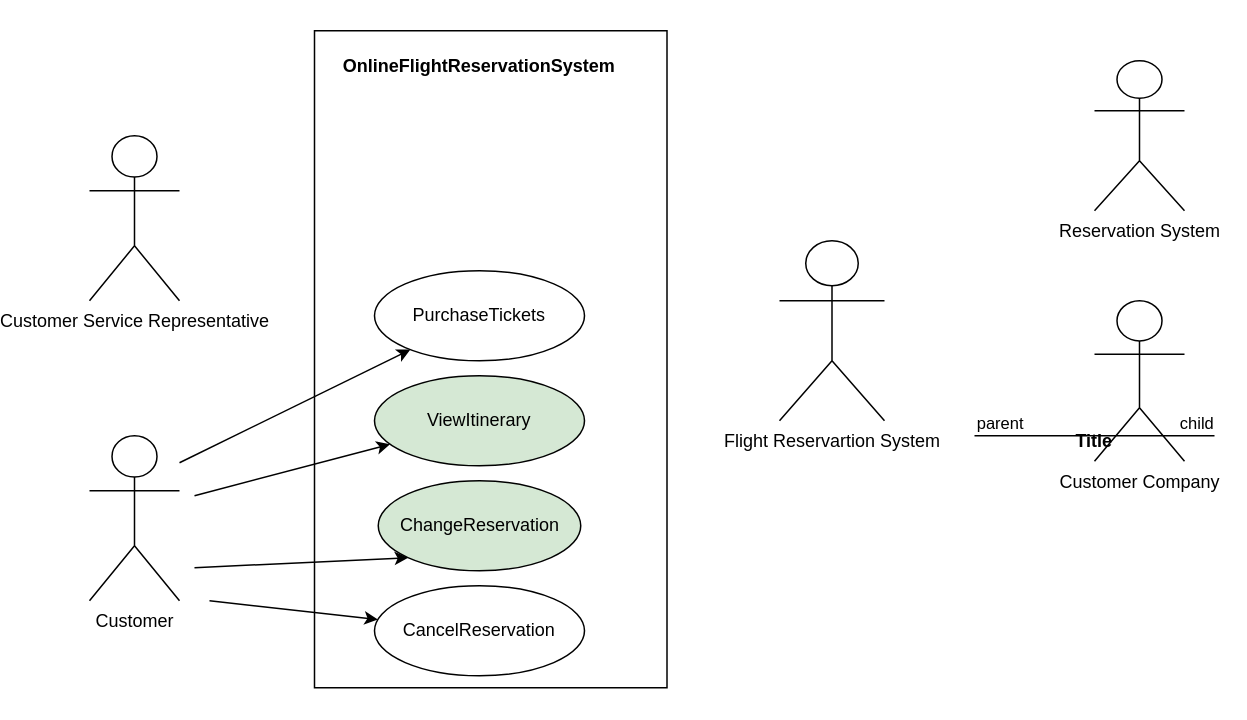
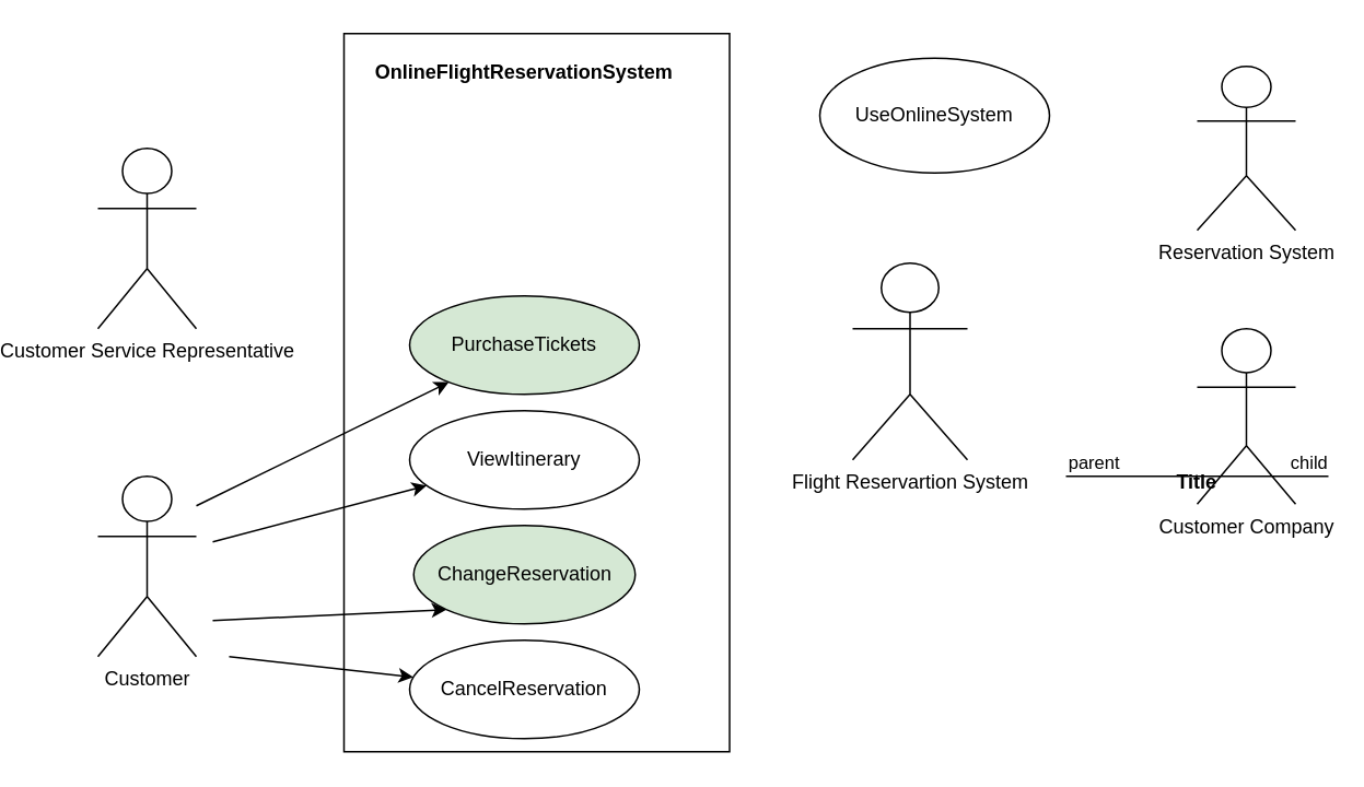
  <mxCell id="0" />
  <mxCell id="1" parent="0" />
  <mxCell id="2" value="" style="html=1;" vertex="1" parent="1"><mxGeometry x="170" y="20" width="235" height="438" as="geometry" /></mxCell>
  <mxCell id="3" value="Customer" style="shape=umlActor;verticalLabelPosition=bottom;verticalAlign=top;html=1;" vertex="1" parent="1"><mxGeometry x="20" y="290" width="60" height="110" as="geometry" /></mxCell>
  <mxCell id="4" value="Customer Company" style="shape=umlActor;verticalLabelPosition=bottom;verticalAlign=top;html=1;" vertex="1" parent="1"><mxGeometry x="690" y="200" width="60" height="107" as="geometry" /></mxCell>
- <mxCell id="5" value="PurchaseTickets" style="ellipse;whiteSpace=wrap;html=1;" vertex="1" parent="1"><mxGeometry x="210" y="180" width="140" height="60" as="geometry" /></mxCell>
- <mxCell id="6" value="ViewItinerary" style="ellipse;whiteSpace=wrap;html=1;fillColor=#d5e8d4;" vertex="1" parent="1"><mxGeometry x="210" y="250" width="140" height="60" as="geometry" /></mxCell>
+ <mxCell id="5" value="PurchaseTickets" style="ellipse;whiteSpace=wrap;html=1;fillColor=#d5e8d4;" vertex="1" parent="1"><mxGeometry x="210" y="180" width="140" height="60" as="geometry" /></mxCell>
+ <mxCell id="6" value="ViewItinerary" style="ellipse;whiteSpace=wrap;html=1;" vertex="1" parent="1"><mxGeometry x="210" y="250" width="140" height="60" as="geometry" /></mxCell>
  <mxCell id="7" value="ChangeReservation" style="ellipse;whiteSpace=wrap;html=1;fillColor=#d5e8d4;" vertex="1" parent="1"><mxGeometry x="212.5" y="320" width="135" height="60" as="geometry" /></mxCell>
  <mxCell id="8" value="CancelReservation" style="ellipse;whiteSpace=wrap;html=1;" vertex="1" parent="1"><mxGeometry x="210" y="390" width="140" height="60" as="geometry" /></mxCell>
+ <mxCell id="9" value="UseOnlineSystem" style="ellipse;whiteSpace=wrap;html=1;" vertex="1" parent="1"><mxGeometry x="460" y="35" width="140" height="70" as="geometry" /></mxCell>
  <mxCell id="10" value="Customer Service Representative" style="shape=umlActor;verticalLabelPosition=bottom;verticalAlign=top;html=1;" vertex="1" parent="1"><mxGeometry x="20" y="90" width="60" height="110" as="geometry" /></mxCell>
  <mxCell id="11" value="Reservation System&lt;br&gt;" style="shape=umlActor;verticalLabelPosition=bottom;verticalAlign=top;html=1;" vertex="1" parent="1"><mxGeometry x="690" y="40" width="60" height="100" as="geometry" /></mxCell>
  <mxCell id="12" value="" style="endArrow=none;html=1;edgeStyle=orthogonalEdgeStyle;" edge="1" parent="1"><mxGeometry relative="1" as="geometry"><mxPoint x="610" y="290" as="sourcePoint" /><mxPoint x="770" y="290" as="targetPoint" /></mxGeometry></mxCell>
  <mxCell id="13" value="parent" style="edgeLabel;resizable=0;html=1;align=left;verticalAlign=bottom;" connectable="0" vertex="1" parent="12"><mxGeometry x="-1" relative="1" as="geometry" /></mxCell>
  <mxCell id="14" value="child" style="edgeLabel;resizable=0;html=1;align=right;verticalAlign=bottom;" connectable="0" vertex="1" parent="12"><mxGeometry x="1" relative="1" as="geometry" /></mxCell>
  <mxCell id="15" value="Flight Reservartion System" style="shape=umlActor;verticalLabelPosition=bottom;verticalAlign=top;html=1;" vertex="1" parent="1"><mxGeometry x="480" y="160" width="70" height="120" as="geometry" /></mxCell>
  <mxCell id="16" value="Title" style="text;align=center;fontStyle=1;verticalAlign=middle;spacingLeft=3;spacingRight=3;strokeColor=none;rotatable=0;points=[[0,0.5],[1,0.5]];portConstraint=eastwest;" vertex="1" parent="1"><mxGeometry x="650" y="280" width="80" height="26" as="geometry" /></mxCell>
  <mxCell id="17" value="OnlineFlightReservationSystem" style="text;align=center;fontStyle=1;verticalAlign=middle;spacingLeft=3;spacingRight=3;strokeColor=none;rotatable=0;points=[[0,0.5],[1,0.5]];portConstraint=eastwest;" vertex="1" parent="1"><mxGeometry x="240" y="30" width="80" height="26" as="geometry" /></mxCell>
  <mxCell id="18" value="" style="endArrow=classic;html=1;entryX=0;entryY=1;entryDx=0;entryDy=0;" edge="1" parent="1" target="7"><mxGeometry width="50" height="50" relative="1" as="geometry"><mxPoint x="90" y="378" as="sourcePoint" /><mxPoint x="140" y="328" as="targetPoint" /></mxGeometry></mxCell>
  <mxCell id="19" value="" style="endArrow=classic;html=1;" edge="1" parent="1" target="8"><mxGeometry width="50" height="50" relative="1" as="geometry"><mxPoint x="100" y="400" as="sourcePoint" /><mxPoint x="150" y="350" as="targetPoint" /></mxGeometry></mxCell>
  <mxCell id="20" value="" style="endArrow=classic;html=1;" edge="1" parent="1" target="6"><mxGeometry width="50" height="50" relative="1" as="geometry"><mxPoint x="90" y="330" as="sourcePoint" /><mxPoint x="140" y="280" as="targetPoint" /></mxGeometry></mxCell>
  <mxCell id="21" value="" style="endArrow=classic;html=1;" edge="1" parent="1" target="5"><mxGeometry width="50" height="50" relative="1" as="geometry"><mxPoint x="80" y="308" as="sourcePoint" /><mxPoint x="130" y="258" as="targetPoint" /></mxGeometry></mxCell>
